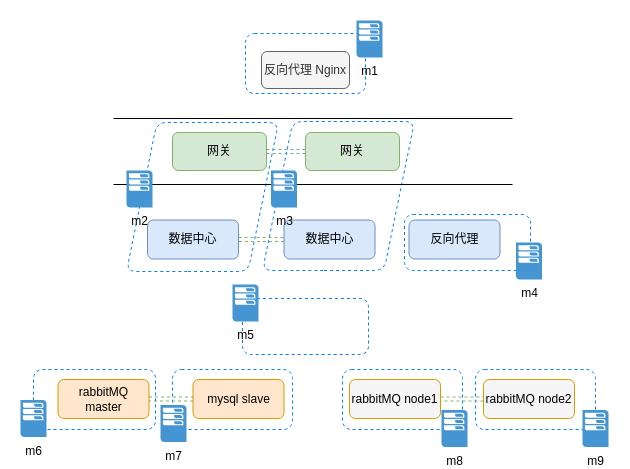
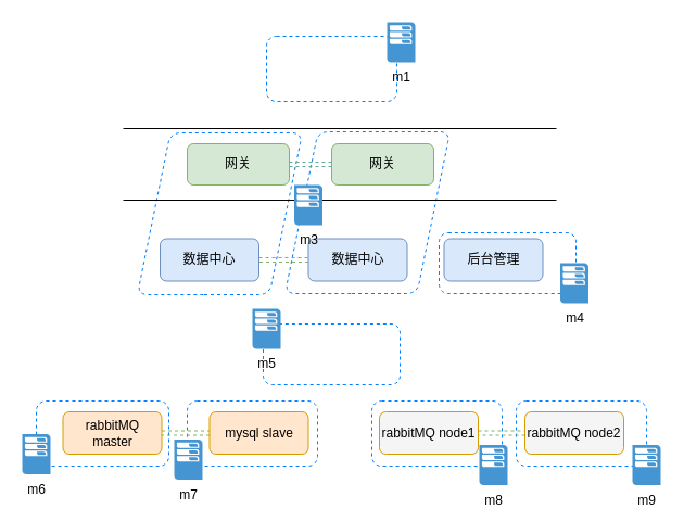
  <mxCell id="0" />
  <mxCell id="1" parent="0" />
  <mxCell id="2" value="" style="rounded=1;whiteSpace=wrap;html=1;dashed=1;strokeColor=#007FFF;fillColor=none;" vertex="1" parent="1"><mxGeometry x="475" y="369" width="120" height="60" as="geometry" /></mxCell>
  <mxCell id="3" value="" style="rounded=1;whiteSpace=wrap;html=1;dashed=1;strokeColor=#007FFF;fillColor=none;" vertex="1" parent="1"><mxGeometry x="342" y="369" width="120" height="60" as="geometry" /></mxCell>
  <mxCell id="4" value="" style="rounded=1;whiteSpace=wrap;html=1;dashed=1;strokeColor=#007FFF;fillColor=none;" vertex="1" parent="1"><mxGeometry x="33" y="369" width="122" height="60" as="geometry" /></mxCell>
  <mxCell id="5" value="" style="rounded=1;whiteSpace=wrap;html=1;dashed=1;strokeColor=#007FFF;fillColor=none;" vertex="1" parent="1"><mxGeometry x="172" y="369" width="120" height="60" as="geometry" /></mxCell>
  <mxCell id="6" value="" style="rounded=1;whiteSpace=wrap;html=1;dashed=1;strokeColor=#007FFF;fillColor=none;" vertex="1" parent="1"><mxGeometry x="242" y="298" width="126" height="56" as="geometry" /></mxCell>
  <mxCell id="7" value="" style="rounded=1;whiteSpace=wrap;html=1;dashed=1;strokeColor=#007FFF;fillColor=none;" vertex="1" parent="1"><mxGeometry x="404" y="214" width="126" height="56" as="geometry" /></mxCell>
  <mxCell id="8" value="" style="shape=parallelogram;perimeter=parallelogramPerimeter;whiteSpace=wrap;html=1;dashed=1;strokeColor=#007FFF;fillColor=none;rounded=1;" vertex="1" parent="1"><mxGeometry x="262" y="121" width="152" height="149" as="geometry" /></mxCell>
  <mxCell id="9" value="" style="shape=parallelogram;perimeter=parallelogramPerimeter;whiteSpace=wrap;html=1;dashed=1;strokeColor=#007FFF;fillColor=none;rounded=1;" vertex="1" parent="1"><mxGeometry x="126" y="122" width="152" height="149" as="geometry" /></mxCell>
- <mxCell id="10" value="反向代理 Nginx" style="rounded=1;whiteSpace=wrap;html=1;fillColor=#f5f5f5;strokeColor=#666666;fontColor=#333333;" vertex="1" parent="1"><mxGeometry x="261" y="51" width="88" height="37" as="geometry" /></mxCell>
  <mxCell id="11" style="edgeStyle=orthogonalEdgeStyle;curved=1;rounded=0;orthogonalLoop=1;jettySize=auto;html=1;exitX=1;exitY=0.5;exitDx=0;exitDy=0;entryX=0;entryY=0.5;entryDx=0;entryDy=0;dashed=1;shape=link;strokeColor=#67AB9F;" edge="1" parent="1" source="12" target="13"><mxGeometry relative="1" as="geometry" /></mxCell>
  <mxCell id="12" value="网关&lt;br&gt;" style="rounded=1;whiteSpace=wrap;html=1;fillColor=#d5e8d4;strokeColor=#82b366;" vertex="1" parent="1"><mxGeometry x="172" y="132" width="94" height="38" as="geometry" /></mxCell>
  <mxCell id="13" value="网关&lt;br&gt;" style="rounded=1;whiteSpace=wrap;html=1;fillColor=#d5e8d4;strokeColor=#82b366;" vertex="1" parent="1"><mxGeometry x="305" y="132" width="94" height="38" as="geometry" /></mxCell>
  <mxCell id="14" value="" style="shape=link;html=1;width=66;" edge="1" parent="1"><mxGeometry width="50" height="50" relative="1" as="geometry"><mxPoint x="113" y="151" as="sourcePoint" /><mxPoint x="512" y="151" as="targetPoint" /></mxGeometry></mxCell>
  <mxCell id="15" style="edgeStyle=orthogonalEdgeStyle;shape=link;curved=1;rounded=0;orthogonalLoop=1;jettySize=auto;html=1;exitX=1;exitY=0.5;exitDx=0;exitDy=0;entryX=0;entryY=0.5;entryDx=0;entryDy=0;dashed=1;fillColor=#d5e8d4;strokeColor=#82b366;" edge="1" parent="1" source="16" target="17"><mxGeometry relative="1" as="geometry" /></mxCell>
  <mxCell id="16" value="数据中心&lt;br&gt;" style="rounded=1;whiteSpace=wrap;html=1;fillColor=#dae8fc;strokeColor=#6c8ebf;" vertex="1" parent="1"><mxGeometry x="147" y="219.5" width="91" height="39" as="geometry" /></mxCell>
  <mxCell id="17" value="数据中心&lt;br&gt;" style="rounded=1;whiteSpace=wrap;html=1;fillColor=#dae8fc;strokeColor=#6c8ebf;" vertex="1" parent="1"><mxGeometry x="283.5" y="219.5" width="91" height="39" as="geometry" /></mxCell>
- <mxCell id="18" value="反向代理&lt;br&gt;" style="rounded=1;whiteSpace=wrap;html=1;fillColor=#dae8fc;strokeColor=#6c8ebf;" vertex="1" parent="1"><mxGeometry x="408.5" y="219.5" width="91" height="39" as="geometry" /></mxCell>
+ <mxCell id="18" value="后台管理&lt;br&gt;" style="rounded=1;whiteSpace=wrap;html=1;fillColor=#dae8fc;strokeColor=#6c8ebf;" vertex="1" parent="1"><mxGeometry x="408.5" y="219.5" width="91" height="39" as="geometry" /></mxCell>
  <mxCell id="19" style="edgeStyle=orthogonalEdgeStyle;shape=link;curved=1;rounded=0;orthogonalLoop=1;jettySize=auto;html=1;exitX=1;exitY=0.5;exitDx=0;exitDy=0;entryX=0;entryY=0.5;entryDx=0;entryDy=0;dashed=1;fillColor=#d5e8d4;strokeColor=#82b366;" edge="1" parent="1" source="20" target="21"><mxGeometry relative="1" as="geometry" /></mxCell>
  <mxCell id="20" value="rabbitMQ master&lt;br&gt;" style="rounded=1;whiteSpace=wrap;html=1;fillColor=#ffe6cc;strokeColor=#d79b00;" vertex="1" parent="1"><mxGeometry x="57.5" y="379" width="91" height="39" as="geometry" /></mxCell>
  <mxCell id="21" value="mysql slave&lt;br&gt;" style="rounded=1;whiteSpace=wrap;html=1;fillColor=#ffe6cc;strokeColor=#d79b00;" vertex="1" parent="1"><mxGeometry x="192.5" y="379" width="91" height="39" as="geometry" /></mxCell>
  <mxCell id="22" style="edgeStyle=orthogonalEdgeStyle;shape=link;curved=1;rounded=0;orthogonalLoop=1;jettySize=auto;html=1;exitX=1;exitY=0.5;exitDx=0;exitDy=0;entryX=0;entryY=0.5;entryDx=0;entryDy=0;dashed=1;fillColor=#d5e8d4;strokeColor=#82b366;" edge="1" parent="1" source="23" target="24"><mxGeometry relative="1" as="geometry" /></mxCell>
  <mxCell id="23" value="rabbitMQ node1" style="rounded=1;whiteSpace=wrap;html=1;fillColor=#f5f5f5;strokeColor=#d79b00;" vertex="1" parent="1"><mxGeometry x="349" y="379" width="91" height="39" as="geometry" /></mxCell>
  <mxCell id="24" value="rabbitMQ node2" style="rounded=1;whiteSpace=wrap;html=1;fillColor=#f5f5f5;strokeColor=#d79b00;" vertex="1" parent="1"><mxGeometry x="483" y="379" width="91" height="39" as="geometry" /></mxCell>
  <mxCell id="25" value="" style="rounded=1;whiteSpace=wrap;html=1;dashed=1;strokeColor=#007FFF;fillColor=none;" vertex="1" parent="1"><mxGeometry x="245" y="33" width="120" height="60" as="geometry" /></mxCell>
  <mxCell id="26" value="m1" style="shadow=0;dashed=0;html=1;strokeColor=none;fillColor=#4495D1;labelPosition=center;verticalLabelPosition=bottom;verticalAlign=top;align=center;outlineConnect=0;shape=mxgraph.veeam.2d.esx_esxi;" vertex="1" parent="1"><mxGeometry x="356" y="20" width="26" height="37" as="geometry" /></mxCell>
  <mxCell id="27" value="m5" style="shadow=0;dashed=0;html=1;strokeColor=none;fillColor=#4495D1;labelPosition=center;verticalLabelPosition=bottom;verticalAlign=top;align=center;outlineConnect=0;shape=mxgraph.veeam.2d.esx_esxi;" vertex="1" parent="1"><mxGeometry x="232" y="284" width="26" height="37" as="geometry" /></mxCell>
  <mxCell id="28" value="m6" style="shadow=0;dashed=0;html=1;strokeColor=none;fillColor=#4495D1;labelPosition=center;verticalLabelPosition=bottom;verticalAlign=top;align=center;outlineConnect=0;shape=mxgraph.veeam.2d.esx_esxi;" vertex="1" parent="1"><mxGeometry x="20" y="399.5" width="26" height="37" as="geometry" /></mxCell>
  <mxCell id="29" value="m7" style="shadow=0;dashed=0;html=1;strokeColor=none;fillColor=#4495D1;labelPosition=center;verticalLabelPosition=bottom;verticalAlign=top;align=center;outlineConnect=0;shape=mxgraph.veeam.2d.esx_esxi;" vertex="1" parent="1"><mxGeometry x="160" y="404.5" width="26" height="37" as="geometry" /></mxCell>
  <mxCell id="30" value="m8" style="shadow=0;dashed=0;html=1;strokeColor=none;fillColor=#4495D1;labelPosition=center;verticalLabelPosition=bottom;verticalAlign=top;align=center;outlineConnect=0;shape=mxgraph.veeam.2d.esx_esxi;" vertex="1" parent="1"><mxGeometry x="441" y="409.5" width="26" height="37" as="geometry" /></mxCell>
  <mxCell id="31" value="m9&lt;br&gt;" style="shadow=0;dashed=0;html=1;strokeColor=none;fillColor=#4495D1;labelPosition=center;verticalLabelPosition=bottom;verticalAlign=top;align=center;outlineConnect=0;shape=mxgraph.veeam.2d.esx_esxi;" vertex="1" parent="1"><mxGeometry x="582" y="409.5" width="26" height="37" as="geometry" /></mxCell>
- <mxCell id="32" value="m2" style="shadow=0;dashed=0;html=1;strokeColor=none;fillColor=#4495D1;labelPosition=center;verticalLabelPosition=bottom;verticalAlign=top;align=center;outlineConnect=0;shape=mxgraph.veeam.2d.esx_esxi;" vertex="1" parent="1"><mxGeometry x="126" y="170" width="26" height="37" as="geometry" /></mxCell>
  <mxCell id="33" value="m3" style="shadow=0;dashed=0;html=1;strokeColor=none;fillColor=#4495D1;labelPosition=center;verticalLabelPosition=bottom;verticalAlign=top;align=center;outlineConnect=0;shape=mxgraph.veeam.2d.esx_esxi;" vertex="1" parent="1"><mxGeometry x="270.5" y="170" width="26" height="37" as="geometry" /></mxCell>
  <mxCell id="34" value="m4&lt;br&gt;" style="shadow=0;dashed=0;html=1;strokeColor=none;fillColor=#4495D1;labelPosition=center;verticalLabelPosition=bottom;verticalAlign=top;align=center;outlineConnect=0;shape=mxgraph.veeam.2d.esx_esxi;" vertex="1" parent="1"><mxGeometry x="515.5" y="242" width="26" height="37" as="geometry" /></mxCell>
